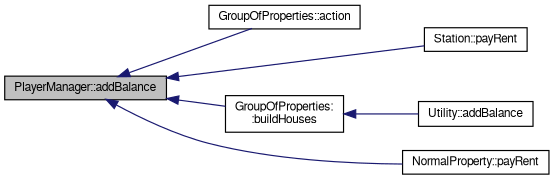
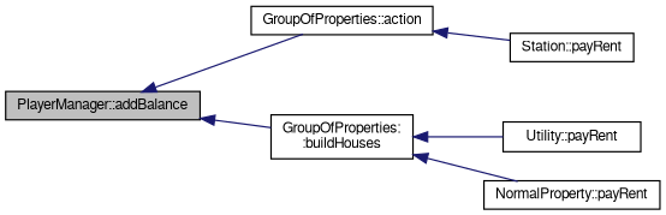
  digraph {
    rankdir=LR
    node [color=black fillcolor=white fontname=FreeSans fontsize=10 shape=record style=filled]
    edge [color=midnightblue dir=back fontname=FreeSans fontsize=10 labelfontname=FreeSans labelfontsize=10 style=solid]
    n1 [fillcolor=grey75 fontcolor=black height=0.2 label="PlayerManager::addBalance" width=0.4]
    n2 [height=0.2 label="GroupOfProperties::action" width=0.4]
    n3 [height=0.2 label="GroupOfProperties:\l:buildHouses" width=0.4]
    n4 [height=0.2 label="NormalProperty::payRent" width=0.4]
    n5 [height=0.2 label="Station::payRent" width=0.4]
-   n6 [height=0.2 label="Utility::addBalance" width=0.4]
+   n6 [height=0.2 label="Utility::payRent" width=0.4]
    n1 -> n2
    n1 -> n3
-   n1 -> n4
-   n1 -> n5
+   n3 -> n4
+   n2 -> n5
    n3 -> n6
  }
